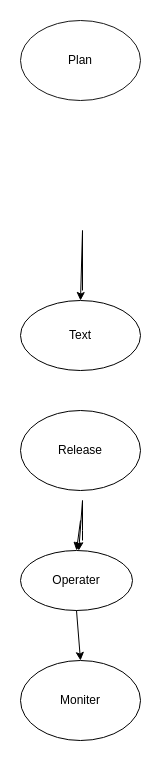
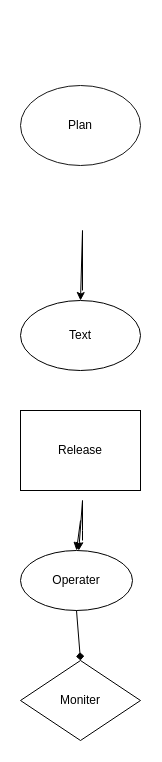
  <mxCell id="0" />
  <mxCell id="1" parent="0" />
- <mxCell id="2" value="Plan" style="ellipse;whiteSpace=wrap;html=1;strokeColor=#181818;" parent="1" vertex="1"><mxGeometry x="20" y="20" width="120" height="80" as="geometry" /></mxCell>
+ <mxCell id="2" value="Plan" style="ellipse;whiteSpace=wrap;html=1;strokeColor=#181818;" parent="1" vertex="1"><mxGeometry x="20" y="85" width="120" height="80" as="geometry" /></mxCell>
  <mxCell id="3" value="Text" style="ellipse;whiteSpace=wrap;html=1;" parent="1" vertex="1"><mxGeometry x="20" y="300" width="120" height="70" as="geometry" /></mxCell>
- <mxCell id="4" value="Release" style="ellipse;whiteSpace=wrap;html=1;" parent="1" vertex="1"><mxGeometry x="20" y="410" width="120" height="80" as="geometry" /></mxCell>
+ <mxCell id="4" value="Release" style="whiteSpace=wrap;html=1;rounded=0;" parent="1" vertex="1"><mxGeometry x="20" y="410" width="120" height="80" as="geometry" /></mxCell>
  <mxCell id="5" value="Operater" style="ellipse;whiteSpace=wrap;html=1;" parent="1" vertex="1"><mxGeometry x="20" y="550" width="112" height="60" as="geometry" /></mxCell>
- <mxCell id="6" value="Moniter" style="ellipse;whiteSpace=wrap;html=1;" parent="1" vertex="1"><mxGeometry x="20" y="660" width="120" height="80" as="geometry" /></mxCell>
+ <mxCell id="6" value="Moniter" style="rhombus;whiteSpace=wrap;html=1;" parent="1" vertex="1"><mxGeometry x="20" y="660" width="120" height="80" as="geometry" /></mxCell>
  <mxCell id="7" value="" style="endArrow=classic;html=1;rounded=0;entryX=0.5;entryY=0;entryDx=0;entryDy=0;" parent="1" target="3" edge="1"><mxGeometry width="50" height="50" relative="1" as="geometry"><mxPoint x="82" y="290" as="sourcePoint" /><mxPoint x="192" y="230" as="targetPoint" /><Array as="points"><mxPoint x="82" y="230" /></Array></mxGeometry></mxCell>
  <mxCell id="8" value="" style="endArrow=classic;html=1;rounded=0;entryX=0.5;entryY=0;entryDx=0;entryDy=0;" parent="1" target="5" edge="1"><mxGeometry width="50" height="50" relative="1" as="geometry"><mxPoint x="80" y="520" as="sourcePoint" /><mxPoint x="132" y="470" as="targetPoint" /></mxGeometry></mxCell>
  <mxCell id="9" value="" style="endArrow=classic;html=1;rounded=0;" parent="1" target="5" edge="1"><mxGeometry width="50" height="50" relative="1" as="geometry"><mxPoint x="82" y="540" as="sourcePoint" /><mxPoint x="112" y="490" as="targetPoint" /><Array as="points"><mxPoint x="82" y="530" /><mxPoint x="82" y="500" /></Array></mxGeometry></mxCell>
- <mxCell id="10" value="" style="endArrow=classic;html=1;rounded=0;exitX=0.5;exitY=1;exitDx=0;exitDy=0;entryX=0.5;entryY=0;entryDx=0;entryDy=0;" parent="1" source="5" target="6" edge="1"><mxGeometry width="50" height="50" relative="1" as="geometry"><mxPoint x="102" y="660" as="sourcePoint" /><mxPoint x="152" y="610" as="targetPoint" /></mxGeometry></mxCell>
+ <mxCell id="10" value="" style="endArrow=diamond;html=1;rounded=0;exitX=0.5;exitY=1;exitDx=0;exitDy=0;entryX=0.5;entryY=0;entryDx=0;entryDy=0;" parent="1" source="5" target="6" edge="1"><mxGeometry width="50" height="50" relative="1" as="geometry"><mxPoint x="102" y="660" as="sourcePoint" /><mxPoint x="152" y="610" as="targetPoint" /></mxGeometry></mxCell>
